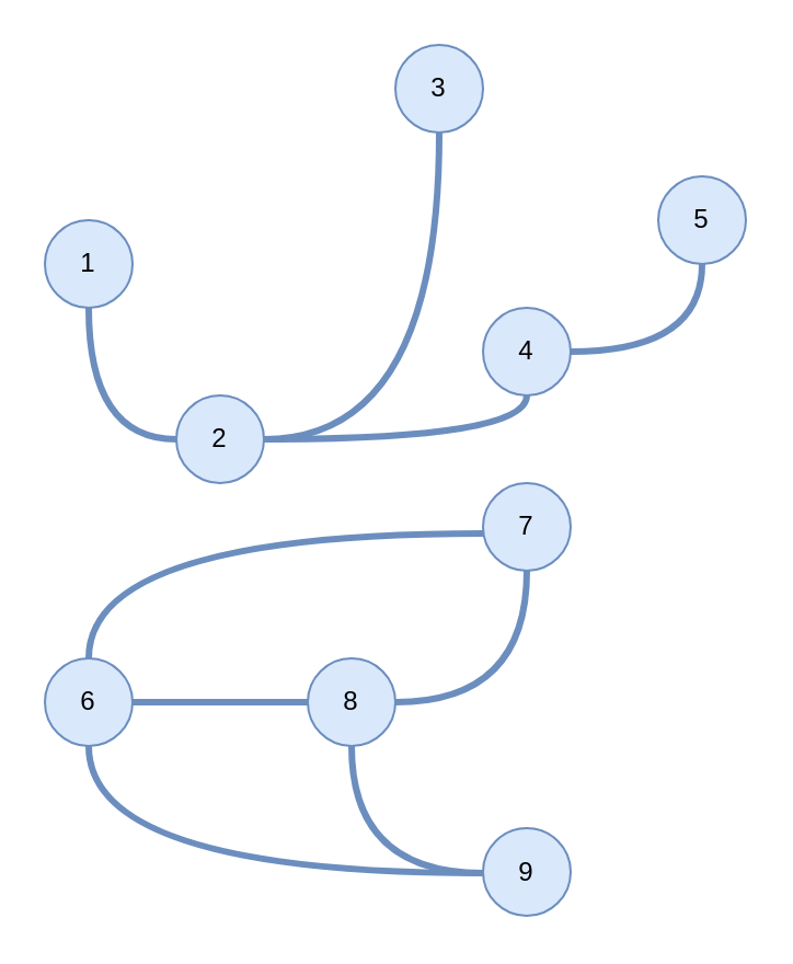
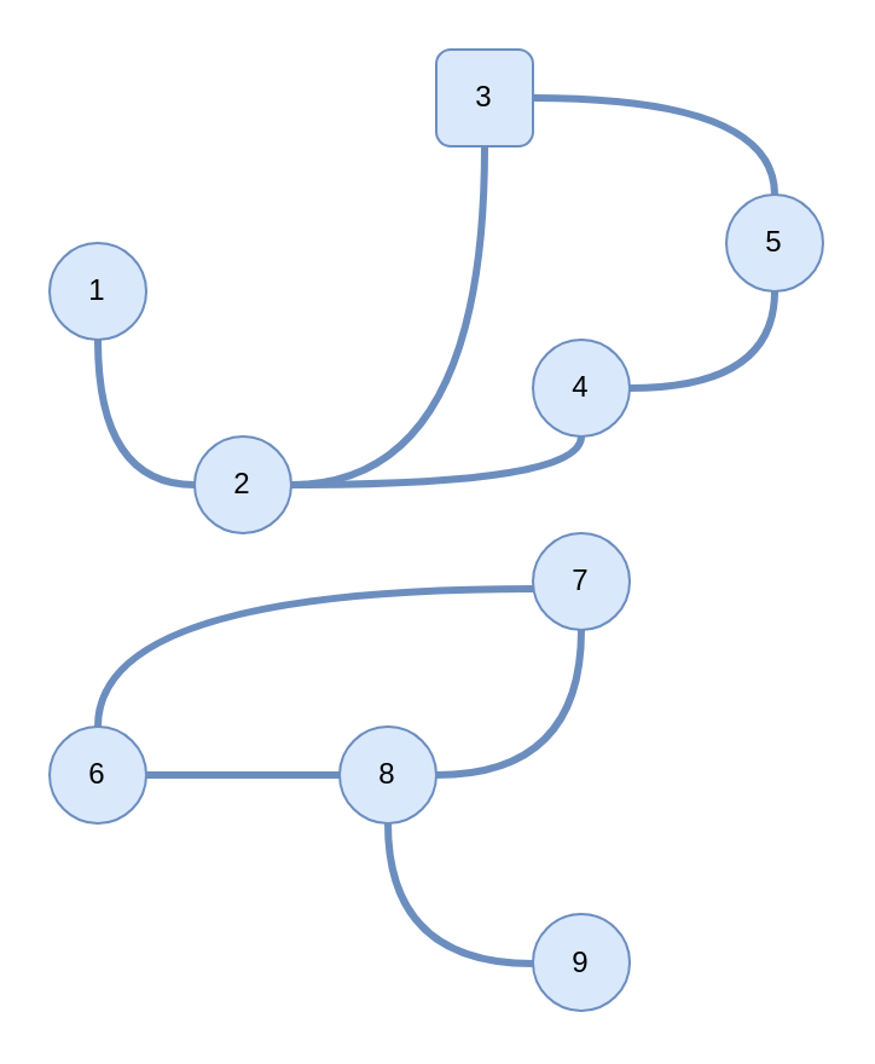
  <mxCell id="0" />
  <mxCell id="1" parent="0" />
- <mxCell id="2" value="3" style="ellipse;whiteSpace=wrap;html=1;aspect=fixed;fillColor=#dae8fc;strokeColor=#6c8ebf;" parent="1" vertex="1"><mxGeometry x="180" y="20" width="40" height="40" as="geometry" /></mxCell>
+ <mxCell id="2" value="3" style="whiteSpace=wrap;html=1;aspect=fixed;fillColor=#dae8fc;strokeColor=#6c8ebf;rounded=1;" parent="1" vertex="1"><mxGeometry x="180" y="20" width="40" height="40" as="geometry" /></mxCell>
  <mxCell id="3" value="4" style="ellipse;whiteSpace=wrap;html=1;aspect=fixed;fillColor=#dae8fc;strokeColor=#6c8ebf;" parent="1" vertex="1"><mxGeometry x="220" y="140" width="40" height="40" as="geometry" /></mxCell>
  <mxCell id="4" value="5" style="ellipse;whiteSpace=wrap;html=1;aspect=fixed;fillColor=#dae8fc;strokeColor=#6c8ebf;" parent="1" vertex="1"><mxGeometry x="300" y="80" width="40" height="40" as="geometry" /></mxCell>
  <mxCell id="5" value="1" style="ellipse;whiteSpace=wrap;html=1;aspect=fixed;fillColor=#dae8fc;strokeColor=#6c8ebf;" parent="1" vertex="1"><mxGeometry y="100" width="40" height="40" as="geometry" x="20" /></mxCell>
  <mxCell id="6" value="2" style="ellipse;whiteSpace=wrap;html=1;aspect=fixed;fillColor=#dae8fc;strokeColor=#6c8ebf;" parent="1" vertex="1"><mxGeometry x="80" y="180" width="40" height="40" as="geometry" /></mxCell>
  <mxCell id="7" value="7" style="ellipse;whiteSpace=wrap;html=1;aspect=fixed;fillColor=#dae8fc;strokeColor=#6c8ebf;" parent="1" vertex="1"><mxGeometry x="220" y="220" width="40" height="40" as="geometry" /></mxCell>
  <mxCell id="8" value="8" style="ellipse;whiteSpace=wrap;html=1;aspect=fixed;fillColor=#dae8fc;strokeColor=#6c8ebf;" parent="1" vertex="1"><mxGeometry x="140" y="300" width="40" height="40" as="geometry" /></mxCell>
  <mxCell id="9" value="6" style="ellipse;whiteSpace=wrap;html=1;aspect=fixed;fillColor=#dae8fc;strokeColor=#6c8ebf;" parent="1" vertex="1"><mxGeometry y="300" width="40" height="40" as="geometry" x="20" /></mxCell>
  <mxCell id="10" value="9" style="ellipse;whiteSpace=wrap;html=1;aspect=fixed;fillColor=#dae8fc;strokeColor=#6c8ebf;" parent="1" vertex="1"><mxGeometry x="220" y="377.5" width="40" height="40" as="geometry" /></mxCell>
+ <mxCell id="11" value="" style="endArrow=none;html=1;edgeStyle=orthogonalEdgeStyle;curved=1;strokeWidth=3;fillColor=#dae8fc;strokeColor=#6c8ebf;" parent="1" source="2" target="4" edge="1"><mxGeometry width="50" height="50" relative="1" as="geometry"><mxPoint x="500" y="180" as="sourcePoint" /><mxPoint x="550" y="130" as="targetPoint" /><Array as="points"><mxPoint x="320" y="40" /></Array></mxGeometry></mxCell>
  <mxCell id="12" value="" style="endArrow=none;html=1;edgeStyle=orthogonalEdgeStyle;curved=1;strokeWidth=3;fillColor=#dae8fc;strokeColor=#6c8ebf;" parent="1" source="3" target="4" edge="1"><mxGeometry width="50" height="50" relative="1" as="geometry"><mxPoint x="190" y="50" as="sourcePoint" /><mxPoint x="330" y="90" as="targetPoint" /><Array as="points"><mxPoint x="320" y="160" /></Array></mxGeometry></mxCell>
  <mxCell id="13" value="" style="endArrow=none;html=1;edgeStyle=orthogonalEdgeStyle;curved=1;strokeWidth=3;fillColor=#dae8fc;strokeColor=#6c8ebf;" parent="1" source="3" target="6" edge="1"><mxGeometry width="50" height="50" relative="1" as="geometry"><mxPoint x="270" y="170" as="sourcePoint" /><mxPoint x="340" y="127.321" as="targetPoint" /><Array as="points"><mxPoint x="240" y="200" /></Array></mxGeometry></mxCell>
  <mxCell id="14" value="" style="endArrow=none;html=1;edgeStyle=orthogonalEdgeStyle;curved=1;strokeWidth=3;fillColor=#dae8fc;strokeColor=#6c8ebf;" parent="1" source="2" target="6" edge="1"><mxGeometry width="50" height="50" relative="1" as="geometry"><mxPoint x="270" y="170" as="sourcePoint" /><mxPoint x="330" y="130" as="targetPoint" /><Array as="points"><mxPoint x="200" y="200" /></Array></mxGeometry></mxCell>
  <mxCell id="15" value="" style="endArrow=none;html=1;edgeStyle=orthogonalEdgeStyle;curved=1;strokeWidth=3;fillColor=#dae8fc;strokeColor=#6c8ebf;" parent="1" source="6" target="5" edge="1"><mxGeometry width="50" height="50" relative="1" as="geometry"><mxPoint x="150" y="50" as="sourcePoint" /><mxPoint x="130" y="190" as="targetPoint" /><Array as="points"><mxPoint x="40" y="200" /></Array></mxGeometry></mxCell>
  <mxCell id="16" value="" style="endArrow=none;html=1;edgeStyle=orthogonalEdgeStyle;curved=1;strokeWidth=3;fillColor=#dae8fc;strokeColor=#6c8ebf;" parent="1" source="9" target="8" edge="1"><mxGeometry width="50" height="50" relative="1" as="geometry"><mxPoint x="150" y="10" as="sourcePoint" /><mxPoint x="130" y="150" as="targetPoint" /><Array as="points"><mxPoint x="110" y="320" /><mxPoint x="110" y="320" /></Array></mxGeometry></mxCell>
  <mxCell id="17" value="" style="endArrow=none;html=1;edgeStyle=orthogonalEdgeStyle;curved=1;strokeWidth=3;fillColor=#dae8fc;strokeColor=#6c8ebf;" parent="1" source="8" target="10" edge="1"><mxGeometry width="50" height="50" relative="1" as="geometry"><mxPoint x="110" y="330" as="sourcePoint" /><mxPoint x="190" y="330" as="targetPoint" /><Array as="points"><mxPoint x="160" y="398" /></Array></mxGeometry></mxCell>
  <mxCell id="18" value="" style="endArrow=none;html=1;edgeStyle=orthogonalEdgeStyle;curved=1;strokeWidth=3;fillColor=#dae8fc;strokeColor=#6c8ebf;" parent="1" source="8" target="7" edge="1"><mxGeometry width="50" height="50" relative="1" as="geometry"><mxPoint x="210" y="350" as="sourcePoint" /><mxPoint x="310.006" y="408" as="targetPoint" /><Array as="points"><mxPoint x="240" y="320" /></Array></mxGeometry></mxCell>
  <mxCell id="19" value="" style="endArrow=none;html=1;edgeStyle=orthogonalEdgeStyle;curved=1;strokeWidth=3;fillColor=#dae8fc;strokeColor=#6c8ebf;" parent="1" source="9" target="7" edge="1"><mxGeometry width="50" height="50" relative="1" as="geometry"><mxPoint x="220" y="312.679" as="sourcePoint" /><mxPoint x="310.006" y="253" as="targetPoint" /><Array as="points"><mxPoint x="40" y="243" /></Array></mxGeometry></mxCell>
- <mxCell id="20" value="" style="endArrow=none;html=1;edgeStyle=orthogonalEdgeStyle;curved=1;strokeWidth=3;fillColor=#dae8fc;strokeColor=#6c8ebf;" edge="1" parent="1" source="9" target="10"><mxGeometry width="50" height="50" relative="1" as="geometry"><mxPoint x="70" y="330" as="sourcePoint" /><mxPoint x="150" y="330" as="targetPoint" /><Array as="points"><mxPoint x="40" y="398" /></Array></mxGeometry></mxCell>
